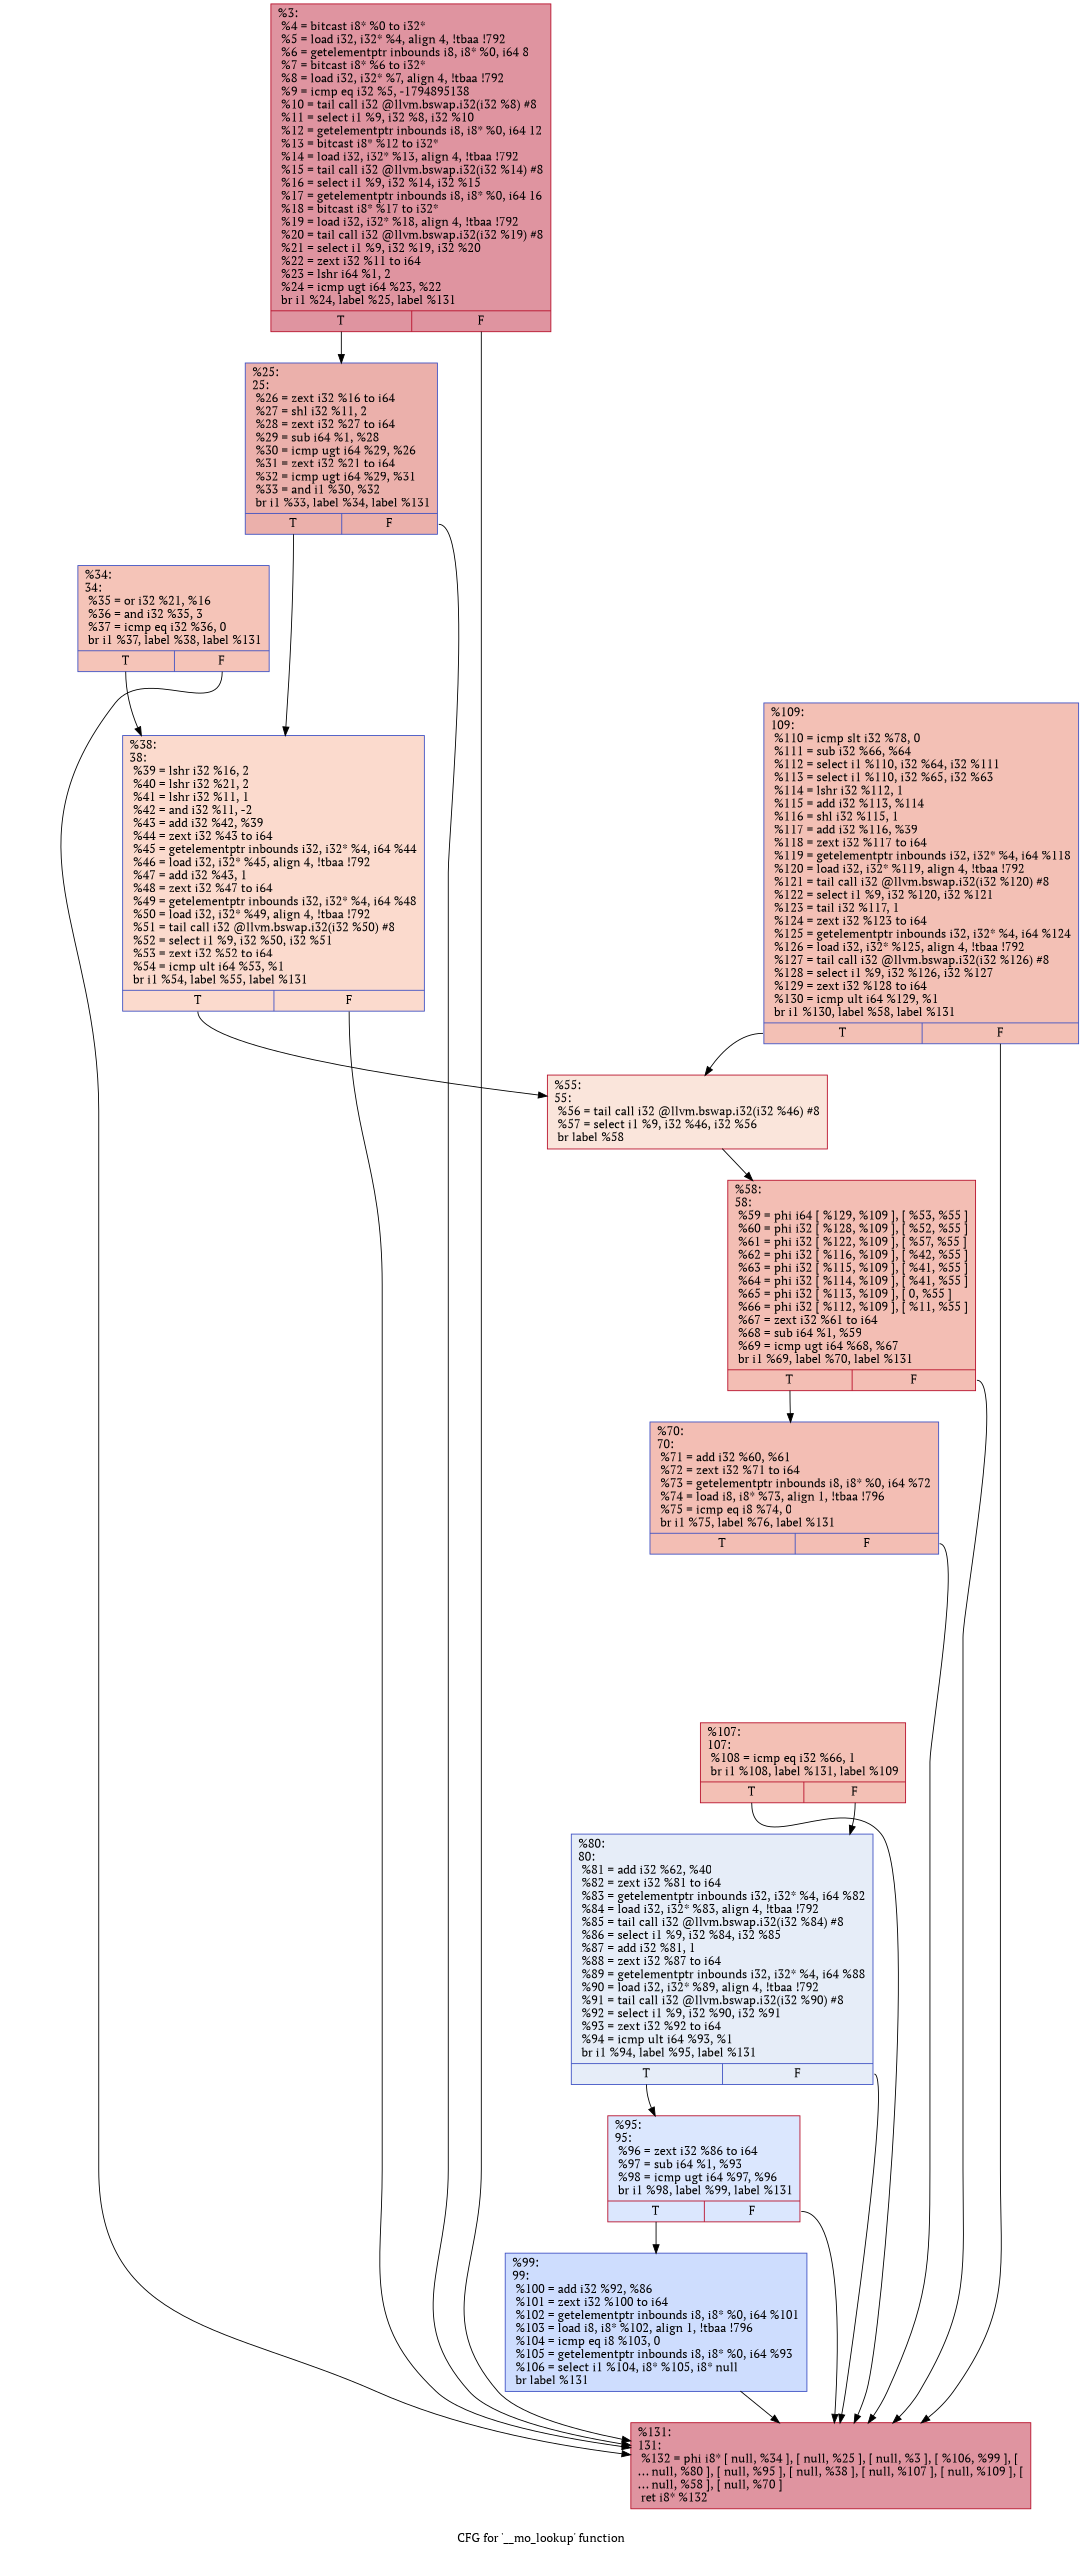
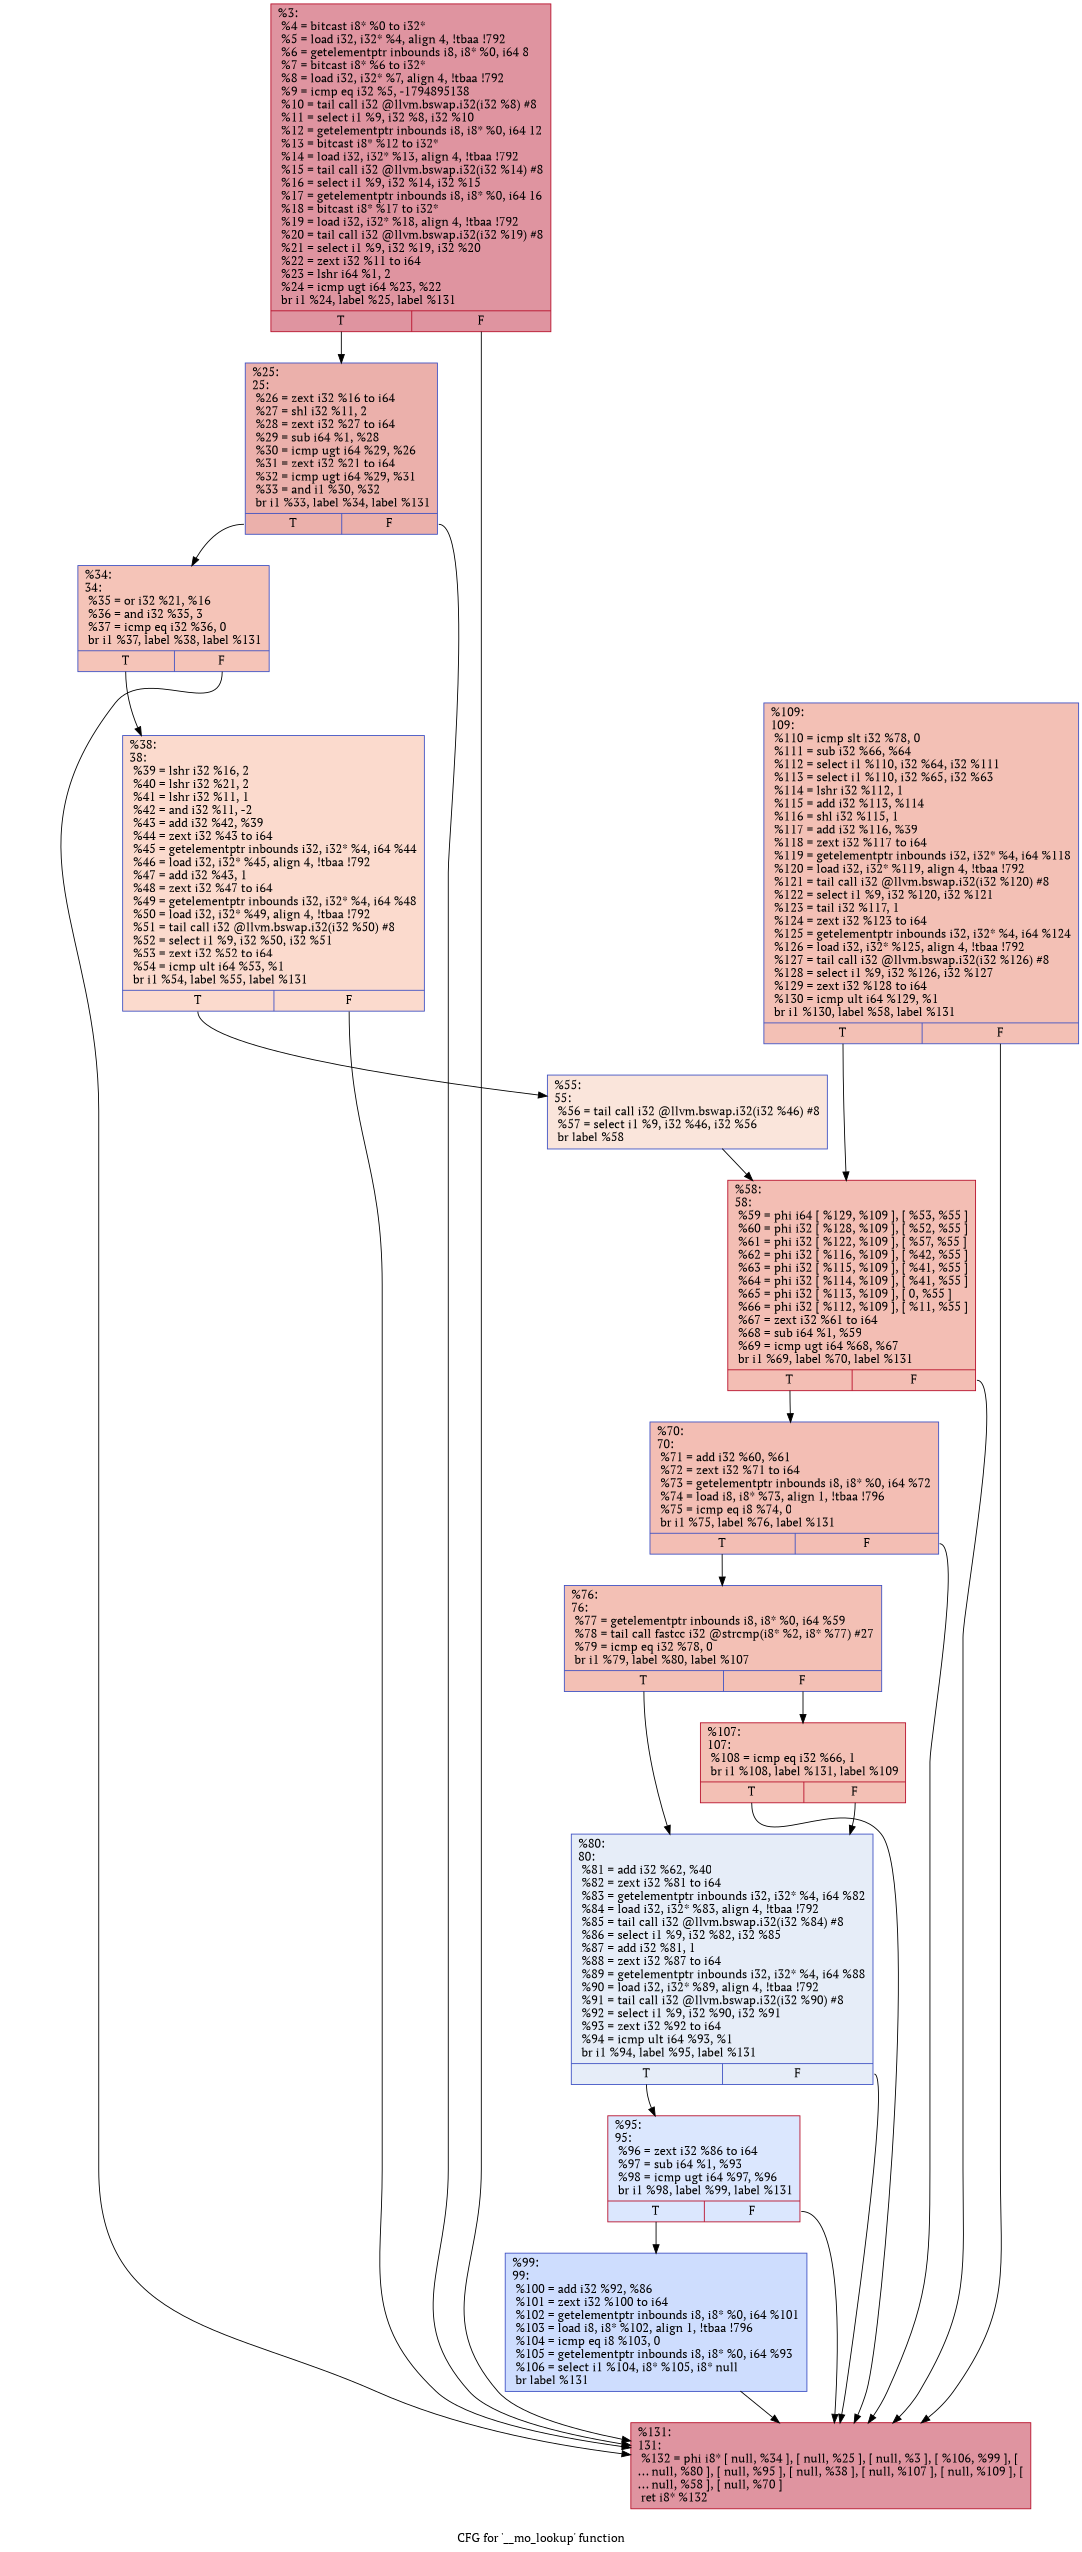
  digraph {
    fontname="PT Serif"
    label="CFG for '__mo_lookup' function"
    node [color="#3d50c3ff" fillcolor="#e5705870" fontname="PT Serif" shape=record style=filled]
    edge [fontname="PT Serif" tailport=s0]
    n1 [color="#b70d28ff" fillcolor="#b70d2870" label="{%3:\l  %4 = bitcast i8* %0 to i32*\l  %5 = load i32, i32* %4, align 4, !tbaa !792\l  %6 = getelementptr inbounds i8, i8* %0, i64 8\l  %7 = bitcast i8* %6 to i32*\l  %8 = load i32, i32* %7, align 4, !tbaa !792\l  %9 = icmp eq i32 %5, -1794895138\l  %10 = tail call i32 @llvm.bswap.i32(i32 %8) #8\l  %11 = select i1 %9, i32 %8, i32 %10\l  %12 = getelementptr inbounds i8, i8* %0, i64 12\l  %13 = bitcast i8* %12 to i32*\l  %14 = load i32, i32* %13, align 4, !tbaa !792\l  %15 = tail call i32 @llvm.bswap.i32(i32 %14) #8\l  %16 = select i1 %9, i32 %14, i32 %15\l  %17 = getelementptr inbounds i8, i8* %0, i64 16\l  %18 = bitcast i8* %17 to i32*\l  %19 = load i32, i32* %18, align 4, !tbaa !792\l  %20 = tail call i32 @llvm.bswap.i32(i32 %19) #8\l  %21 = select i1 %9, i32 %19, i32 %20\l  %22 = zext i32 %11 to i64\l  %23 = lshr i64 %1, 2\l  %24 = icmp ugt i64 %23, %22\l  br i1 %24, label %25, label %131\l|{<s0>T|<s1>F}}"]
    n2 [fillcolor="#d24b4070" label="{%25:\l25:                                               \l  %26 = zext i32 %16 to i64\l  %27 = shl i32 %11, 2\l  %28 = zext i32 %27 to i64\l  %29 = sub i64 %1, %28\l  %30 = icmp ugt i64 %29, %26\l  %31 = zext i32 %21 to i64\l  %32 = icmp ugt i64 %29, %31\l  %33 = and i1 %30, %32\l  br i1 %33, label %34, label %131\l|{<s0>T|<s1>F}}"]
    n3 [color="#b70d28ff" fillcolor="#b70d2870" label="{%131:\l131:                                              \l  %132 = phi i8* [ null, %34 ], [ null, %25 ], [ null, %3 ], [ %106, %99 ], [\l... null, %80 ], [ null, %95 ], [ null, %38 ], [ null, %107 ], [ null, %109 ], [\l... null, %58 ], [ null, %70 ]\l  ret i8* %132\l}"]
    n4 [fillcolor="#e97a5f70" label="{%34:\l34:                                               \l  %35 = or i32 %21, %16\l  %36 = and i32 %35, 3\l  %37 = icmp eq i32 %36, 0\l  br i1 %37, label %38, label %131\l|{<s0>T|<s1>F}}"]
    n5 [fillcolor="#f7ac8e70" label="{%38:\l38:                                               \l  %39 = lshr i32 %16, 2\l  %40 = lshr i32 %21, 2\l  %41 = lshr i32 %11, 1\l  %42 = and i32 %11, -2\l  %43 = add i32 %42, %39\l  %44 = zext i32 %43 to i64\l  %45 = getelementptr inbounds i32, i32* %4, i64 %44\l  %46 = load i32, i32* %45, align 4, !tbaa !792\l  %47 = add i32 %43, 1\l  %48 = zext i32 %47 to i64\l  %49 = getelementptr inbounds i32, i32* %4, i64 %48\l  %50 = load i32, i32* %49, align 4, !tbaa !792\l  %51 = tail call i32 @llvm.bswap.i32(i32 %50) #8\l  %52 = select i1 %9, i32 %50, i32 %51\l  %53 = zext i32 %52 to i64\l  %54 = icmp ult i64 %53, %1\l  br i1 %54, label %55, label %131\l|{<s0>T|<s1>F}}"]
-   n6 [color="#b70d28ff" fillcolor="#f4c5ad70" label="{%55:\l55:                                               \l  %56 = tail call i32 @llvm.bswap.i32(i32 %46) #8\l  %57 = select i1 %9, i32 %46, i32 %56\l  br label %58\l}"]
+   n6 [fillcolor="#f4c5ad70" label="{%55:\l55:                                               \l  %56 = tail call i32 @llvm.bswap.i32(i32 %46) #8\l  %57 = select i1 %9, i32 %46, i32 %56\l  br label %58\l}"]
    n7 [color="#b70d28ff" fillcolor="#e36c5570" label="{%58:\l58:                                               \l  %59 = phi i64 [ %129, %109 ], [ %53, %55 ]\l  %60 = phi i32 [ %128, %109 ], [ %52, %55 ]\l  %61 = phi i32 [ %122, %109 ], [ %57, %55 ]\l  %62 = phi i32 [ %116, %109 ], [ %42, %55 ]\l  %63 = phi i32 [ %115, %109 ], [ %41, %55 ]\l  %64 = phi i32 [ %114, %109 ], [ %41, %55 ]\l  %65 = phi i32 [ %113, %109 ], [ 0, %55 ]\l  %66 = phi i32 [ %112, %109 ], [ %11, %55 ]\l  %67 = zext i32 %61 to i64\l  %68 = sub i64 %1, %59\l  %69 = icmp ugt i64 %68, %67\l  br i1 %69, label %70, label %131\l|{<s0>T|<s1>F}}"]
    n8 [fillcolor="#e36c5570" label="{%70:\l70:                                               \l  %71 = add i32 %60, %61\l  %72 = zext i32 %71 to i64\l  %73 = getelementptr inbounds i8, i8* %0, i64 %72\l  %74 = load i8, i8* %73, align 1, !tbaa !796\l  %75 = icmp eq i8 %74, 0\l  br i1 %75, label %76, label %131\l|{<s0>T|<s1>F}}"]
-   n10 [fillcolor="#c7d7f070" label="{%80:\l80:                                               \l  %81 = add i32 %62, %40\l  %82 = zext i32 %81 to i64\l  %83 = getelementptr inbounds i32, i32* %4, i64 %82\l  %84 = load i32, i32* %83, align 4, !tbaa !792\l  %85 = tail call i32 @llvm.bswap.i32(i32 %84) #8\l  %86 = select i1 %9, i32 %84, i32 %85\l  %87 = add i32 %81, 1\l  %88 = zext i32 %87 to i64\l  %89 = getelementptr inbounds i32, i32* %4, i64 %88\l  %90 = load i32, i32* %89, align 4, !tbaa !792\l  %91 = tail call i32 @llvm.bswap.i32(i32 %90) #8\l  %92 = select i1 %9, i32 %90, i32 %91\l  %93 = zext i32 %92 to i64\l  %94 = icmp ult i64 %93, %1\l  br i1 %94, label %95, label %131\l|{<s0>T|<s1>F}}"]
+   n9 [label="{%76:\l76:                                               \l  %77 = getelementptr inbounds i8, i8* %0, i64 %59\l  %78 = tail call fastcc i32 @strcmp(i8* %2, i8* %77) #27\l  %79 = icmp eq i32 %78, 0\l  br i1 %79, label %80, label %107\l|{<s0>T|<s1>F}}"]
+   n10 [fillcolor="#c7d7f070" label="{%80:\l80:                                               \l  %81 = add i32 %62, %40\l  %82 = zext i32 %81 to i64\l  %83 = getelementptr inbounds i32, i32* %4, i64 %82\l  %84 = load i32, i32* %83, align 4, !tbaa !792\l  %85 = tail call i32 @llvm.bswap.i32(i32 %84) #8\l  %86 = select i1 %9, i32 %82, i32 %85\l  %87 = add i32 %81, 1\l  %88 = zext i32 %87 to i64\l  %89 = getelementptr inbounds i32, i32* %4, i64 %88\l  %90 = load i32, i32* %89, align 4, !tbaa !792\l  %91 = tail call i32 @llvm.bswap.i32(i32 %90) #8\l  %92 = select i1 %9, i32 %90, i32 %91\l  %93 = zext i32 %92 to i64\l  %94 = icmp ult i64 %93, %1\l  br i1 %94, label %95, label %131\l|{<s0>T|<s1>F}}"]
    n11 [color="#b70d28ff" label="{%107:\l107:                                              \l  %108 = icmp eq i32 %66, 1\l  br i1 %108, label %131, label %109\l|{<s0>T|<s1>F}}"]
    n12 [color="#b70d28ff" fillcolor="#aec9fc70" label="{%95:\l95:                                               \l  %96 = zext i32 %86 to i64\l  %97 = sub i64 %1, %93\l  %98 = icmp ugt i64 %97, %96\l  br i1 %98, label %99, label %131\l|{<s0>T|<s1>F}}"]
    n13 [fillcolor="#8fb1fe70" label="{%99:\l99:                                               \l  %100 = add i32 %92, %86\l  %101 = zext i32 %100 to i64\l  %102 = getelementptr inbounds i8, i8* %0, i64 %101\l  %103 = load i8, i8* %102, align 1, !tbaa !796\l  %104 = icmp eq i8 %103, 0\l  %105 = getelementptr inbounds i8, i8* %0, i64 %93\l  %106 = select i1 %104, i8* %105, i8* null\l  br label %131\l}"]
    n14 [label="{%109:\l109:                                              \l  %110 = icmp slt i32 %78, 0\l  %111 = sub i32 %66, %64\l  %112 = select i1 %110, i32 %64, i32 %111\l  %113 = select i1 %110, i32 %65, i32 %63\l  %114 = lshr i32 %112, 1\l  %115 = add i32 %113, %114\l  %116 = shl i32 %115, 1\l  %117 = add i32 %116, %39\l  %118 = zext i32 %117 to i64\l  %119 = getelementptr inbounds i32, i32* %4, i64 %118\l  %120 = load i32, i32* %119, align 4, !tbaa !792\l  %121 = tail call i32 @llvm.bswap.i32(i32 %120) #8\l  %122 = select i1 %9, i32 %120, i32 %121\l  %123 = tail i32 %117, 1\l  %124 = zext i32 %123 to i64\l  %125 = getelementptr inbounds i32, i32* %4, i64 %124\l  %126 = load i32, i32* %125, align 4, !tbaa !792\l  %127 = tail call i32 @llvm.bswap.i32(i32 %126) #8\l  %128 = select i1 %9, i32 %126, i32 %127\l  %129 = zext i32 %128 to i64\l  %130 = icmp ult i64 %129, %1\l  br i1 %130, label %58, label %131\l|{<s0>T|<s1>F}}"]
    n1 -> n2
    n1 -> n3 [tailport=s1]
    n2 -> n3 [tailport=s1]
-   n2 -> n5
+   n2 -> n4
    n4 -> n3 [tailport=s1]
    n4 -> n5
    n5 -> n3 [tailport=s1]
    n5 -> n6
    n6 -> n7
    n7 -> n3 [tailport=s1]
    n7 -> n8
    n8 -> n3 [tailport=s1]
+   n8 -> n9
+   n9 -> n10
+   n9 -> n11 [tailport=s1]
    n10 -> n3 [tailport=s1]
    n10 -> n12
    n11 -> n3
    n11 -> n10 [tailport=s1]
    n12 -> n3 [tailport=s1]
    n12 -> n13
    n13 -> n3
    n14 -> n3 [tailport=s1]
-   n14 -> n6
+   n14 -> n7
  }
